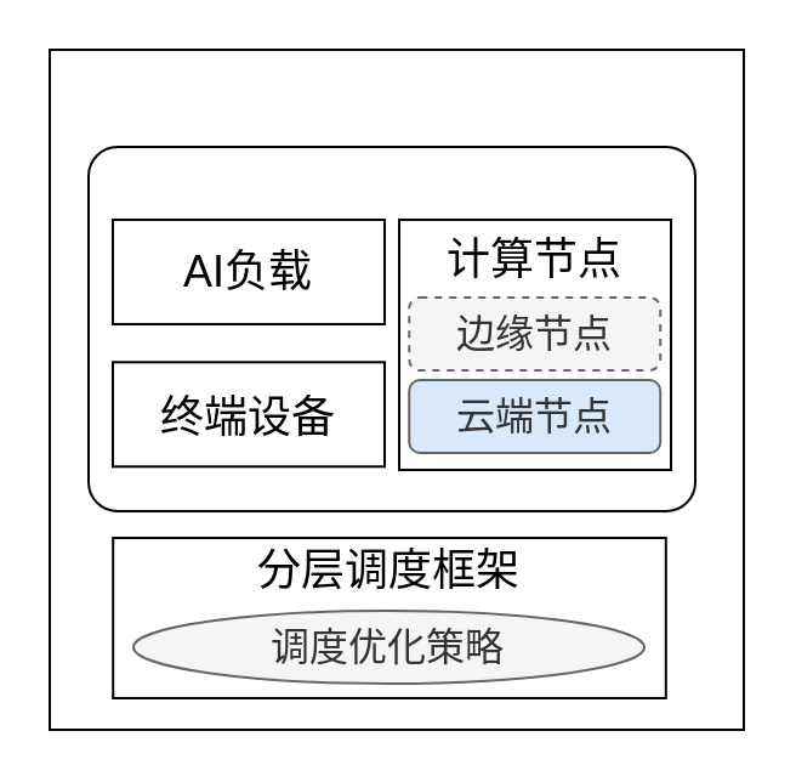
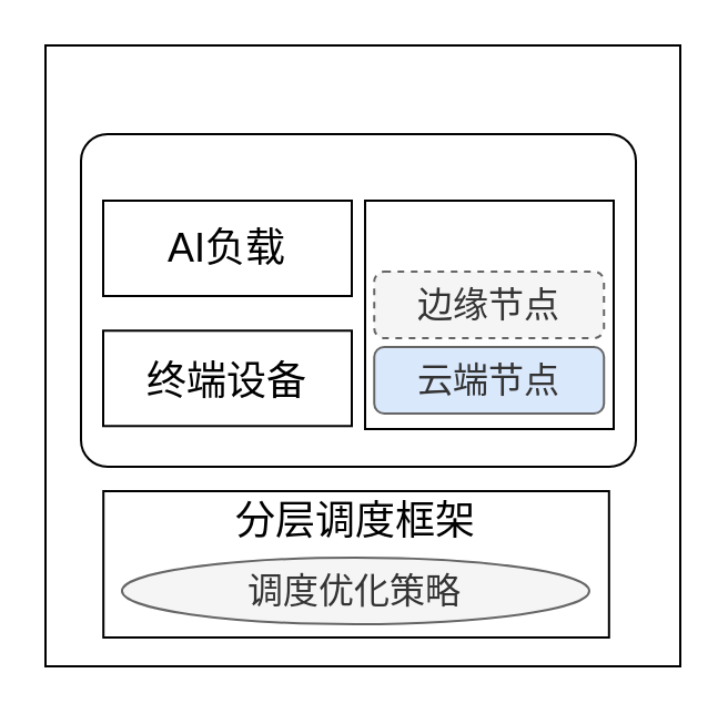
  <mxCell id="0" />
  <mxCell id="1" parent="0" />
  <mxCell id="2" value="" style="rounded=0;whiteSpace=wrap;html=1;" parent="1" vertex="1"><mxGeometry x="46" y="99" width="112" height="40" as="geometry" /></mxCell>
  <mxCell id="3" value="" style="rounded=0;whiteSpace=wrap;html=1;" parent="1" vertex="1"><mxGeometry x="20" y="20" width="286" height="280" as="geometry" /></mxCell>
  <mxCell id="4" value="&lt;font size=&quot;4&quot;&gt;模型定义&lt;/font&gt;" style="text;html=1;align=center;verticalAlign=middle;whiteSpace=wrap;rounded=0;" parent="1" vertex="1"><mxGeometry x="85" y="60" width="150" height="30" as="geometry" /></mxCell>
  <mxCell id="5" value="" style="rounded=1;whiteSpace=wrap;html=1;arcSize=8;" parent="1" vertex="1"><mxGeometry x="36" y="60" width="250" height="150" as="geometry" /></mxCell>
  <mxCell id="6" value="" style="group" parent="1" vertex="1" connectable="0"><mxGeometry x="164" y="90" width="112" height="103" as="geometry" /></mxCell>
  <mxCell id="7" value="" style="rounded=0;whiteSpace=wrap;html=1;" parent="6" vertex="1"><mxGeometry width="112" height="103" as="geometry" /></mxCell>
  <mxCell id="8" value="&lt;font size=&quot;3&quot;&gt;边缘节点&lt;/font&gt;" style="rounded=1;whiteSpace=wrap;html=1;fillColor=#f5f5f5;fontColor=#333333;strokeColor=#666666;dashed=1;" parent="6" vertex="1"><mxGeometry x="4.12" y="32" width="103.5" height="30" as="geometry" /></mxCell>
  <mxCell id="9" value="&lt;font size=&quot;3&quot;&gt;云端节点&lt;/font&gt;" style="rounded=1;whiteSpace=wrap;html=1;fillColor=#dae8fc;fontColor=#333333;strokeColor=#666666;" parent="6" vertex="1"><mxGeometry x="4.12" y="66" width="103.5" height="30" as="geometry" /></mxCell>
- <mxCell id="10" value="&lt;font size=&quot;4&quot;&gt;计算节点&lt;/font&gt;" style="text;html=1;align=center;verticalAlign=middle;whiteSpace=wrap;rounded=0;" parent="6" vertex="1"><mxGeometry x="12" y="2" width="88" height="30" as="geometry" /></mxCell>
  <mxCell id="11" value="" style="group" parent="1" vertex="1" connectable="0"><mxGeometry x="40" y="220" width="240" height="67" as="geometry" /></mxCell>
  <mxCell id="12" value="" style="rounded=0;whiteSpace=wrap;html=1;" parent="11" vertex="1"><mxGeometry x="6.102" y="1" width="227.797" height="66" as="geometry" /></mxCell>
  <mxCell id="13" value="&lt;font size=&quot;4&quot;&gt;分层调度框架&lt;/font&gt;" style="text;html=1;align=center;verticalAlign=middle;whiteSpace=wrap;rounded=0;" parent="11" vertex="1"><mxGeometry width="240" height="30" as="geometry" /></mxCell>
  <mxCell id="14" value="&lt;font size=&quot;3&quot;&gt;调度优化策略&lt;/font&gt;" style="ellipse;whiteSpace=wrap;html=1;fillColor=#f5f5f5;fontColor=#333333;strokeColor=#666666;" parent="11" vertex="1"><mxGeometry x="14.481" y="31" width="210.508" height="30" as="geometry" /></mxCell>
  <mxCell id="15" value="" style="rounded=0;whiteSpace=wrap;html=1;" parent="1" vertex="1"><mxGeometry x="46" y="90" width="112" height="43" as="geometry" /></mxCell>
  <mxCell id="16" value="&lt;font size=&quot;4&quot;&gt;AI负载&lt;/font&gt;" style="text;html=1;align=center;verticalAlign=middle;whiteSpace=wrap;rounded=0;" parent="1" vertex="1"><mxGeometry x="58" y="90" width="88" height="44.36" as="geometry" /></mxCell>
  <mxCell id="17" value="" style="rounded=0;whiteSpace=wrap;html=1;" vertex="1" parent="1"><mxGeometry x="46" y="148.64" width="112" height="43" as="geometry" /></mxCell>
  <mxCell id="18" value="&lt;font size=&quot;4&quot;&gt;终端设备&lt;/font&gt;" style="text;html=1;align=center;verticalAlign=middle;whiteSpace=wrap;rounded=0;" vertex="1" parent="1"><mxGeometry x="58" y="150" width="88" height="43" as="geometry" /></mxCell>
